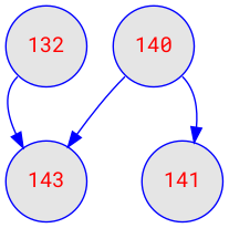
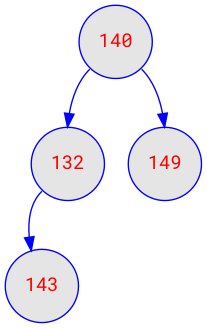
  digraph {
    fontname="Roboto Mono"
    node [color=blue fillcolor=grey90 fontcolor=red fontname="Roboto Mono" fontsize=14 shape=circle style="rounded, filled"]
    edge [color=blue fontname="Roboto Mono" tailport=sw]
    n1 [label=140 width=0.5]
    n2 [label=132 width=0.5]
-   n3 [label=141 width=0.5]
+   n3 [label=149 width=0.5]
    n4 [label=143 width=0.5]
-   n1 -> n4
+   n1 -> n2
    n1 -> n3 [tailport=se]
    n2 -> n4
  }
